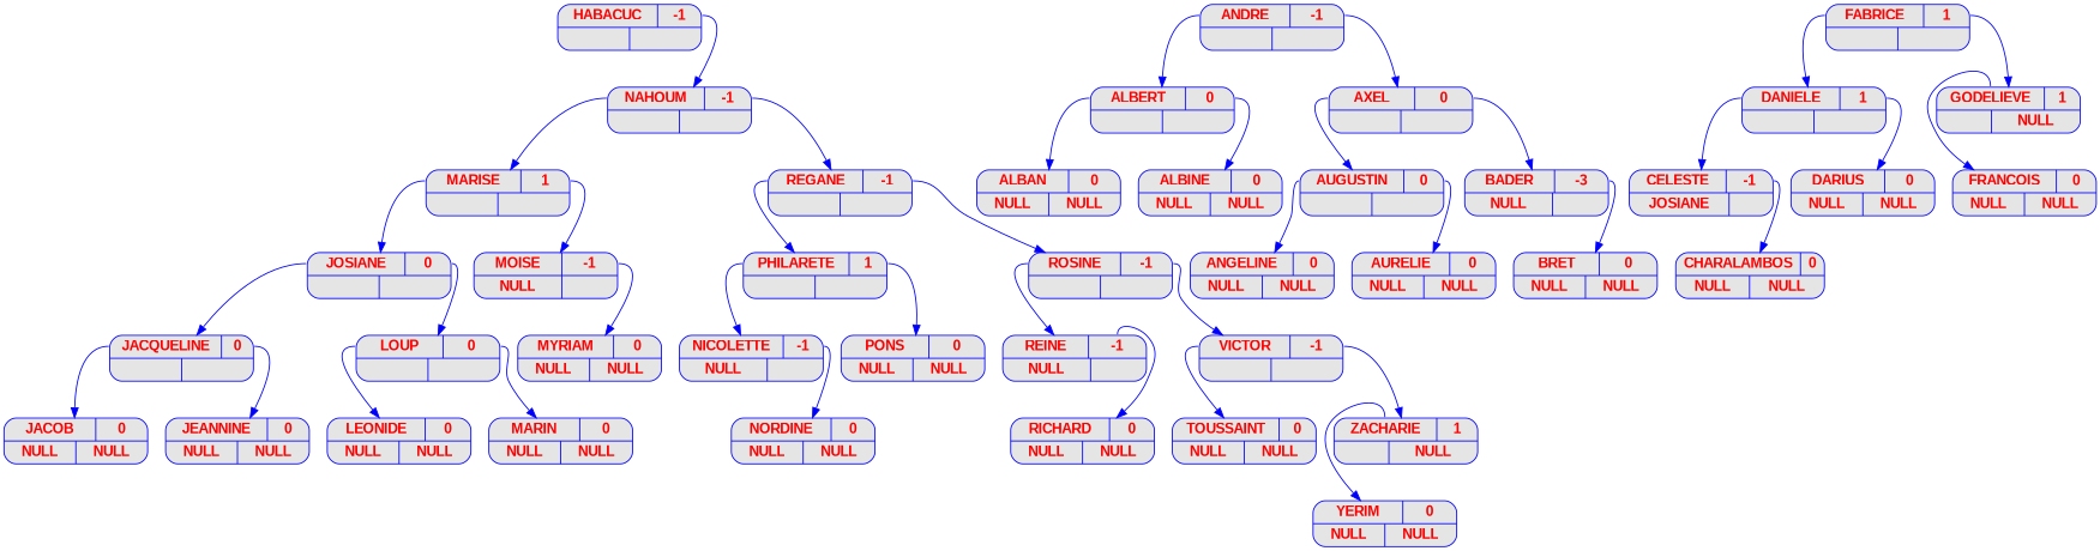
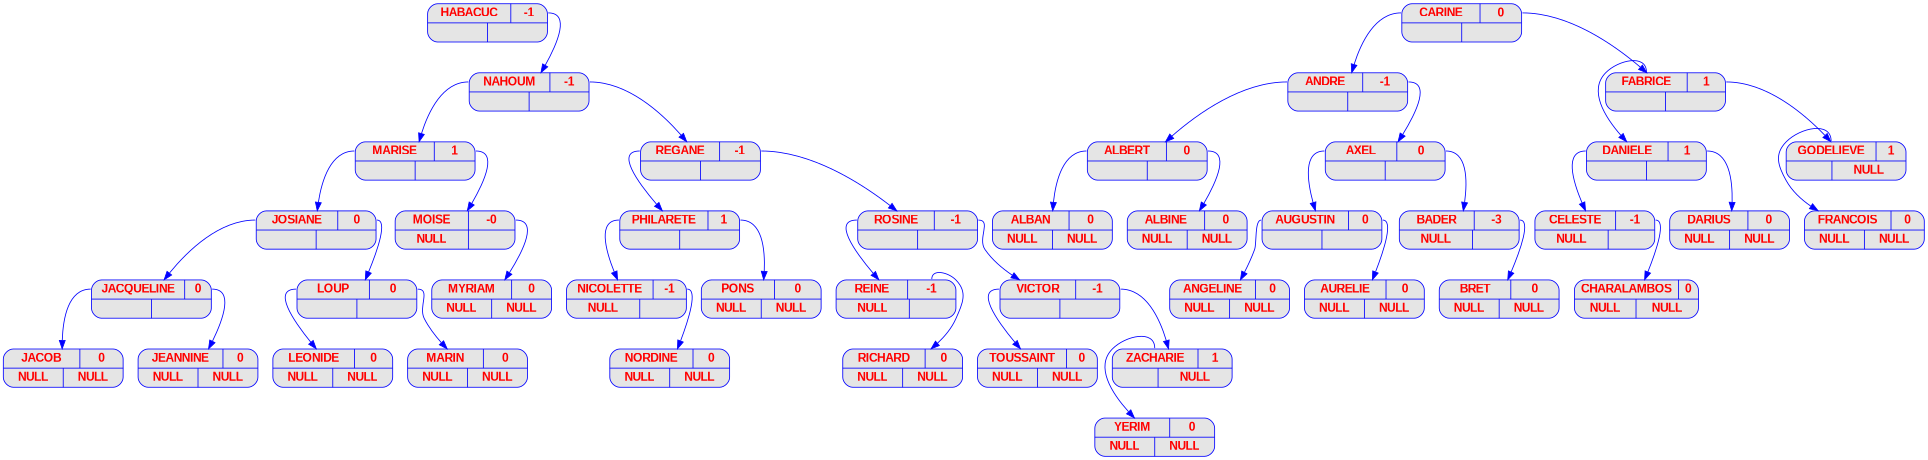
  digraph {
    node [color=blue fillcolor=grey90 fontcolor=red fontname="Arial bold" fontsize=14 shape=record style="rounded, filled"]
    edge [color=blue tailport=d]
    n1 [label="{{<g> HABACUC | <d> -1 } | { <g> | <d>}}" width=2]
    n2 [label="{{<g> NAHOUM | <d> -1 } | { <g> | <d>}}" width=2]
+   n3 [label="{{<g> CARINE | <d> 0 } | { <g> | <d>}}" width=2]
    n4 [label="{{<g> ANDRE | <d> -1 } | { <g> | <d>}}" width=2]
    n5 [label="{{<g> FABRICE | <d> 1 } | { <g> | <d>}}" width=2]
    n6 [label="{{<g> MARISE | <d> 1 } | { <g> | <d>}}" width=2]
    n7 [label="{{<g> REGANE | <d> -1 } | { <g> | <d>}}" width=2]
    n8 [label="{{<g> ALBERT | <d> 0 } | { <g> | <d>}}" width=2]
    n9 [label="{{<g> AXEL | <d> 0 } | { <g> | <d>}}" width=2]
    n10 [label="{{<g> DANIELE | <d> 1 } | { <g> | <d>}}" width=2]
    n11 [label="{{<g> GODELIEVE | <d> 1 }| { <g> | <d> NULL}}" width=2]
    n12 [label="{{<g> ALBAN | <d> 0 }| { <g> NULL | <d> NULL}}" width=2]
    n13 [label="{{<g> ALBINE | <d> 0 }| { <g> NULL | <d> NULL}}" width=2]
    n14 [label="{{<g> AUGUSTIN | <d> 0 } | { <g> | <d>}}" width=2]
    n15 [label="{{<g> BADER | <d> -3 }| { <g> NULL | <d> }}" width=2]
    n16 [label="{{<g> ANGELINE | <d> 0 }| { <g> NULL | <d> NULL}}" width=2]
    n17 [label="{{<g> AURELIE | <d> 0 }| { <g> NULL | <d> NULL}}" width=2]
    n18 [label="{{<g> BRET | <d> 0 }| { <g> NULL | <d> NULL}}" width=2]
-   n19 [label="{{<g> CELESTE | <d> -1 }| { <g> JOSIANE | <d> }}" width=2]
+   n19 [label="{{<g> CELESTE | <d> -1 }| { <g> NULL | <d> }}" width=2]
    n20 [label="{{<g> DARIUS | <d> 0 }| { <g> NULL | <d> NULL}}" width=2]
    n21 [label="{{<g> FRANCOIS | <d> 0 }| { <g> NULL | <d> NULL}}" width=2]
    n22 [label="{{<g> CHARALAMBOS | <d> 0 }| { <g> NULL | <d> NULL}}" width=2]
    n23 [label="{{<g> JOSIANE | <d> 0 } | { <g> | <d>}}" width=2]
-   n24 [label="{{<g> MOISE | <d> -1 }| { <g> NULL | <d> }}" width=2]
+   n24 [label="{{<g> MOISE | <d> -0 }| { <g> NULL | <d> }}" width=2]
    n25 [label="{{<g> PHILARETE | <d> 1 } | { <g> | <d>}}" width=2]
    n26 [label="{{<g> ROSINE | <d> -1 } | { <g> | <d>}}" width=2]
    n27 [label="{{<g> JACQUELINE | <d> 0 } | { <g> | <d>}}" width=2]
    n28 [label="{{<g> LOUP | <d> 0 } | { <g> | <d>}}" width=2]
    n29 [label="{{<g> MYRIAM | <d> 0 }| { <g> NULL | <d> NULL}}" width=2]
    n30 [label="{{<g> JACOB | <d> 0 }| { <g> NULL | <d> NULL}}" width=2]
    n31 [label="{{<g> JEANNINE | <d> 0 }| { <g> NULL | <d> NULL}}" width=2]
    n32 [label="{{<g> LEONIDE | <d> 0 }| { <g> NULL | <d> NULL}}" width=2]
    n33 [label="{{<g> MARIN | <d> 0 }| { <g> NULL | <d> NULL}}" width=2]
    n34 [label="{{<g> NICOLETTE | <d> -1 }| { <g> NULL | <d> }}" width=2]
    n35 [label="{{<g> PONS | <d> 0 }| { <g> NULL | <d> NULL}}" width=2]
    n36 [label="{{<g> REINE | <d> -1 }| { <g> NULL | <d> }}" width=2]
    n37 [label="{{<g> VICTOR | <d> -1 } | { <g> | <d>}}" width=2]
    n38 [label="{{<g> NORDINE | <d> 0 }| { <g> NULL | <d> NULL}}" width=2]
    n39 [label="{{<g> RICHARD | <d> 0 }| { <g> NULL | <d> NULL}}" width=2]
    n40 [label="{{<g> TOUSSAINT | <d> 0 }| { <g> NULL | <d> NULL}}" width=2]
    n41 [label="{{<g> ZACHARIE | <d> 1 }| { <g> | <d> NULL}}" width=2]
    n42 [label="{{<g> YERIM | <d> 0 }| { <g> NULL | <d> NULL}}" width=2]
    n1 -> n2
    n2 -> n6 [tailport=g]
    n2 -> n7
+   n3 -> n4 [tailport=g]
+   n3 -> n5
    n4 -> n8 [tailport=g]
    n4 -> n9
    n5 -> n10 [tailport=g]
    n5 -> n11
    n6 -> n23 [tailport=g]
    n6 -> n24
    n7 -> n25 [tailport=g]
    n7 -> n26
    n8 -> n12 [tailport=g]
    n8 -> n13
    n9 -> n14 [tailport=g]
    n9 -> n15
    n10 -> n19 [tailport=g]
    n10 -> n20
    n11 -> n21 [tailport=g]
    n14 -> n16 [tailport=g]
    n14 -> n17
    n15 -> n18
    n19 -> n22
    n23 -> n27 [tailport=g]
    n23 -> n28
    n24 -> n29
    n25 -> n34 [tailport=g]
    n25 -> n35
    n26 -> n36 [tailport=g]
    n26 -> n37
    n27 -> n30 [tailport=g]
    n27 -> n31
    n28 -> n32 [tailport=g]
    n28 -> n33
    n34 -> n38
    n36 -> n39
    n37 -> n40 [tailport=g]
    n37 -> n41
    n41 -> n42 [tailport=g]
  }
